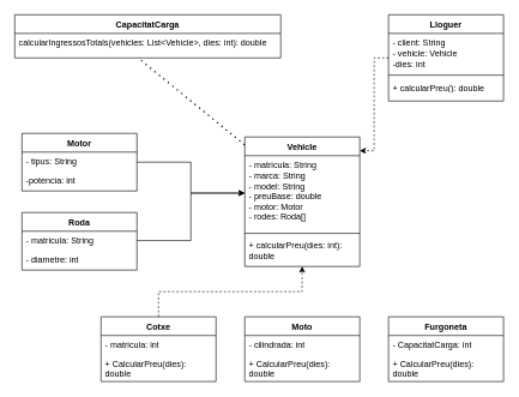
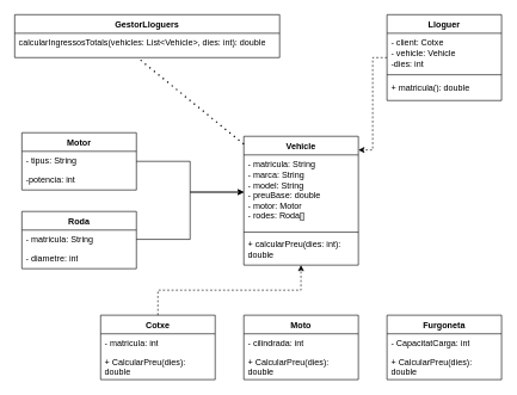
  <mxCell id="0" />
  <mxCell id="1" parent="0" />
  <mxCell id="2" value="Vehicle" style="swimlane;fontStyle=1;align=center;verticalAlign=top;childLayout=stackLayout;horizontal=1;startSize=26;horizontalStack=0;resizeParent=1;resizeParentMax=0;resizeLast=0;collapsible=1;marginBottom=0;whiteSpace=wrap;html=1;" vertex="1" parent="1"><mxGeometry x="340" y="190" width="160" height="180" as="geometry" /></mxCell>
  <mxCell id="3" value="- matricula: String&lt;div&gt;- marca: String&lt;/div&gt;&lt;div&gt;- model: String&lt;/div&gt;&lt;div&gt;- preuBase: double&lt;/div&gt;&lt;div&gt;- motor: Motor&lt;/div&gt;&lt;div&gt;- rodes: Roda[]&lt;/div&gt;" style="text;strokeColor=none;fillColor=none;align=left;verticalAlign=top;spacingLeft=4;spacingRight=4;overflow=hidden;rotatable=0;points=[[0,0.5],[1,0.5]];portConstraint=eastwest;whiteSpace=wrap;html=1;" vertex="1" parent="2"><mxGeometry y="26" width="160" height="104" as="geometry" /></mxCell>
  <mxCell id="4" value="" style="line;strokeWidth=1;fillColor=none;align=left;verticalAlign=middle;spacingTop=-1;spacingLeft=3;spacingRight=3;rotatable=0;labelPosition=right;points=[];portConstraint=eastwest;strokeColor=inherit;" vertex="1" parent="2"><mxGeometry y="130" width="160" height="8" as="geometry" /></mxCell>
  <mxCell id="5" value="+ calcularPreu(dies: int): double" style="text;strokeColor=none;fillColor=none;align=left;verticalAlign=top;spacingLeft=4;spacingRight=4;overflow=hidden;rotatable=0;points=[[0,0.5],[1,0.5]];portConstraint=eastwest;whiteSpace=wrap;html=1;" vertex="1" parent="2"><mxGeometry y="138" width="160" height="42" as="geometry" /></mxCell>
  <mxCell id="6" value="Cotxe" style="swimlane;fontStyle=1;align=center;verticalAlign=top;childLayout=stackLayout;horizontal=1;startSize=26;horizontalStack=0;resizeParent=1;resizeParentMax=0;resizeLast=0;collapsible=1;marginBottom=0;whiteSpace=wrap;html=1;" vertex="1" parent="1"><mxGeometry x="140" y="440" width="160" height="90" as="geometry" /></mxCell>
  <mxCell id="7" value="- matricula: int" style="text;strokeColor=none;fillColor=none;align=left;verticalAlign=top;spacingLeft=4;spacingRight=4;overflow=hidden;rotatable=0;points=[[0,0.5],[1,0.5]];portConstraint=eastwest;whiteSpace=wrap;html=1;" vertex="1" parent="6"><mxGeometry y="26" width="160" height="26" as="geometry" /></mxCell>
  <mxCell id="8" value="+ CalcularPreu(dies): double" style="text;strokeColor=none;fillColor=none;align=left;verticalAlign=top;spacingLeft=4;spacingRight=4;overflow=hidden;rotatable=0;points=[[0,0.5],[1,0.5]];portConstraint=eastwest;whiteSpace=wrap;html=1;" vertex="1" parent="6"><mxGeometry y="52" width="160" height="38" as="geometry" /></mxCell>
  <mxCell id="9" value="Moto" style="swimlane;fontStyle=1;align=center;verticalAlign=top;childLayout=stackLayout;horizontal=1;startSize=26;horizontalStack=0;resizeParent=1;resizeParentMax=0;resizeLast=0;collapsible=1;marginBottom=0;whiteSpace=wrap;html=1;" vertex="1" parent="1"><mxGeometry x="340" y="440" width="160" height="90" as="geometry" /></mxCell>
  <mxCell id="10" value="- cilindrada: int" style="text;strokeColor=none;fillColor=none;align=left;verticalAlign=top;spacingLeft=4;spacingRight=4;overflow=hidden;rotatable=0;points=[[0,0.5],[1,0.5]];portConstraint=eastwest;whiteSpace=wrap;html=1;" vertex="1" parent="9"><mxGeometry y="26" width="160" height="26" as="geometry" /></mxCell>
  <mxCell id="11" value="+ CalcularPreu(dies): double" style="text;strokeColor=none;fillColor=none;align=left;verticalAlign=top;spacingLeft=4;spacingRight=4;overflow=hidden;rotatable=0;points=[[0,0.5],[1,0.5]];portConstraint=eastwest;whiteSpace=wrap;html=1;" vertex="1" parent="9"><mxGeometry y="52" width="160" height="38" as="geometry" /></mxCell>
  <mxCell id="12" value="Furgoneta" style="swimlane;fontStyle=1;align=center;verticalAlign=top;childLayout=stackLayout;horizontal=1;startSize=26;horizontalStack=0;resizeParent=1;resizeParentMax=0;resizeLast=0;collapsible=1;marginBottom=0;whiteSpace=wrap;html=1;" vertex="1" parent="1"><mxGeometry x="540" y="440" width="160" height="90" as="geometry" /></mxCell>
  <mxCell id="13" value="- CapacitatCarga: int" style="text;strokeColor=none;fillColor=none;align=left;verticalAlign=top;spacingLeft=4;spacingRight=4;overflow=hidden;rotatable=0;points=[[0,0.5],[1,0.5]];portConstraint=eastwest;whiteSpace=wrap;html=1;" vertex="1" parent="12"><mxGeometry y="26" width="160" height="26" as="geometry" /></mxCell>
  <mxCell id="14" value="+ CalcularPreu(dies): double" style="text;strokeColor=none;fillColor=none;align=left;verticalAlign=top;spacingLeft=4;spacingRight=4;overflow=hidden;rotatable=0;points=[[0,0.5],[1,0.5]];portConstraint=eastwest;whiteSpace=wrap;html=1;" vertex="1" parent="12"><mxGeometry y="52" width="160" height="38" as="geometry" /></mxCell>
  <mxCell id="15" style="edgeStyle=orthogonalEdgeStyle;rounded=0;orthogonalLoop=1;jettySize=auto;html=1;entryX=0.499;entryY=1;entryDx=0;entryDy=0;entryPerimeter=0;dashed=1;" edge="1" parent="1" source="6" target="5"><mxGeometry relative="1" as="geometry" /></mxCell>
- <mxCell id="16" value="CapacitatCarga" style="swimlane;fontStyle=1;align=center;verticalAlign=top;childLayout=stackLayout;horizontal=1;startSize=26;horizontalStack=0;resizeParent=1;resizeParentMax=0;resizeLast=0;collapsible=1;marginBottom=0;whiteSpace=wrap;html=1;" vertex="1" parent="1"><mxGeometry x="20" y="20" width="370" height="60" as="geometry" /></mxCell>
+ <mxCell id="16" value="GestorLloguers" style="swimlane;fontStyle=1;align=center;verticalAlign=top;childLayout=stackLayout;horizontal=1;startSize=26;horizontalStack=0;resizeParent=1;resizeParentMax=0;resizeLast=0;collapsible=1;marginBottom=0;whiteSpace=wrap;html=1;" vertex="1" parent="1"><mxGeometry x="20" y="20" width="370" height="60" as="geometry" /></mxCell>
  <mxCell id="17" value="calcularIngressosTotals(vehicles: List&amp;lt;Vehicle&amp;gt;, dies: int): double" style="text;strokeColor=none;fillColor=none;align=left;verticalAlign=top;spacingLeft=4;spacingRight=4;overflow=hidden;rotatable=0;points=[[0,0.5],[1,0.5]];portConstraint=eastwest;whiteSpace=wrap;html=1;" vertex="1" parent="16"><mxGeometry y="26" width="370" height="34" as="geometry" /></mxCell>
  <mxCell id="18" value="Lloguer" style="swimlane;fontStyle=1;align=center;verticalAlign=top;childLayout=stackLayout;horizontal=1;startSize=26;horizontalStack=0;resizeParent=1;resizeParentMax=0;resizeLast=0;collapsible=1;marginBottom=0;whiteSpace=wrap;html=1;" vertex="1" parent="1"><mxGeometry x="540" y="20" width="160" height="120" as="geometry" /></mxCell>
- <mxCell id="19" value="- client: String&lt;div&gt;- vehicle: Vehicle&lt;/div&gt;&lt;div&gt;-dies: int&lt;/div&gt;" style="text;strokeColor=none;fillColor=none;align=left;verticalAlign=top;spacingLeft=4;spacingRight=4;overflow=hidden;rotatable=0;points=[[0,0.5],[1,0.5]];portConstraint=eastwest;whiteSpace=wrap;html=1;" vertex="1" parent="18"><mxGeometry y="26" width="160" height="54" as="geometry" /></mxCell>
+ <mxCell id="19" value="- client: Cotxe&lt;div&gt;- vehicle: Vehicle&lt;/div&gt;&lt;div&gt;-dies: int&lt;/div&gt;" style="text;strokeColor=none;fillColor=none;align=left;verticalAlign=top;spacingLeft=4;spacingRight=4;overflow=hidden;rotatable=0;points=[[0,0.5],[1,0.5]];portConstraint=eastwest;whiteSpace=wrap;html=1;" vertex="1" parent="18"><mxGeometry y="26" width="160" height="54" as="geometry" /></mxCell>
  <mxCell id="20" value="" style="line;strokeWidth=1;fillColor=none;align=left;verticalAlign=middle;spacingTop=-1;spacingLeft=3;spacingRight=3;rotatable=0;labelPosition=right;points=[];portConstraint=eastwest;strokeColor=inherit;" vertex="1" parent="18"><mxGeometry y="80" width="160" height="8" as="geometry" /></mxCell>
- <mxCell id="21" value="+ calcularPreu(): double" style="text;strokeColor=none;fillColor=none;align=left;verticalAlign=top;spacingLeft=4;spacingRight=4;overflow=hidden;rotatable=0;points=[[0,0.5],[1,0.5]];portConstraint=eastwest;whiteSpace=wrap;html=1;" vertex="1" parent="18"><mxGeometry y="88" width="160" height="32" as="geometry" /></mxCell>
+ <mxCell id="21" value="+ matricula(): double" style="text;strokeColor=none;fillColor=none;align=left;verticalAlign=top;spacingLeft=4;spacingRight=4;overflow=hidden;rotatable=0;points=[[0,0.5],[1,0.5]];portConstraint=eastwest;whiteSpace=wrap;html=1;" vertex="1" parent="18"><mxGeometry y="88" width="160" height="32" as="geometry" /></mxCell>
  <mxCell id="22" style="edgeStyle=orthogonalEdgeStyle;rounded=0;orthogonalLoop=1;jettySize=auto;html=1;entryX=1;entryY=0.106;entryDx=0;entryDy=0;entryPerimeter=0;dashed=1;" edge="1" parent="1" source="18" target="2"><mxGeometry relative="1" as="geometry" /></mxCell>
  <mxCell id="23" value="" style="endArrow=none;dashed=1;html=1;dashPattern=1 3;strokeWidth=2;rounded=0;entryX=0.47;entryY=1.059;entryDx=0;entryDy=0;entryPerimeter=0;exitX=0;exitY=0.061;exitDx=0;exitDy=0;exitPerimeter=0;" edge="1" parent="1" source="2" target="17"><mxGeometry width="50" height="50" relative="1" as="geometry"><mxPoint x="430" y="240" as="sourcePoint" /><mxPoint x="480" y="190" as="targetPoint" /></mxGeometry></mxCell>
  <mxCell id="24" style="edgeStyle=orthogonalEdgeStyle;rounded=0;orthogonalLoop=1;jettySize=auto;html=1;entryX=0;entryY=0.5;entryDx=0;entryDy=0;" edge="1" parent="1" source="25" target="3"><mxGeometry relative="1" as="geometry" /></mxCell>
  <mxCell id="25" value="Motor" style="swimlane;fontStyle=1;align=center;verticalAlign=top;childLayout=stackLayout;horizontal=1;startSize=26;horizontalStack=0;resizeParent=1;resizeParentMax=0;resizeLast=0;collapsible=1;marginBottom=0;whiteSpace=wrap;html=1;" vertex="1" parent="1"><mxGeometry x="30" y="185" width="160" height="80" as="geometry" /></mxCell>
  <mxCell id="26" value="- tipus: String" style="text;strokeColor=none;fillColor=none;align=left;verticalAlign=top;spacingLeft=4;spacingRight=4;overflow=hidden;rotatable=0;points=[[0,0.5],[1,0.5]];portConstraint=eastwest;whiteSpace=wrap;html=1;" vertex="1" parent="25"><mxGeometry y="26" width="160" height="26" as="geometry" /></mxCell>
  <mxCell id="27" value="-potencia: int" style="text;strokeColor=none;fillColor=none;align=left;verticalAlign=top;spacingLeft=4;spacingRight=4;overflow=hidden;rotatable=0;points=[[0,0.5],[1,0.5]];portConstraint=eastwest;whiteSpace=wrap;html=1;" vertex="1" parent="25"><mxGeometry y="52" width="160" height="28" as="geometry" /></mxCell>
  <mxCell id="28" value="Roda" style="swimlane;fontStyle=1;align=center;verticalAlign=top;childLayout=stackLayout;horizontal=1;startSize=26;horizontalStack=0;resizeParent=1;resizeParentMax=0;resizeLast=0;collapsible=1;marginBottom=0;whiteSpace=wrap;html=1;" vertex="1" parent="1"><mxGeometry x="30" y="295" width="160" height="80" as="geometry" /></mxCell>
  <mxCell id="29" value="- matricula: String" style="text;strokeColor=none;fillColor=none;align=left;verticalAlign=top;spacingLeft=4;spacingRight=4;overflow=hidden;rotatable=0;points=[[0,0.5],[1,0.5]];portConstraint=eastwest;whiteSpace=wrap;html=1;" vertex="1" parent="28"><mxGeometry y="26" width="160" height="26" as="geometry" /></mxCell>
  <mxCell id="30" value="- diametre: int" style="text;strokeColor=none;fillColor=none;align=left;verticalAlign=top;spacingLeft=4;spacingRight=4;overflow=hidden;rotatable=0;points=[[0,0.5],[1,0.5]];portConstraint=eastwest;whiteSpace=wrap;html=1;" vertex="1" parent="28"><mxGeometry y="52" width="160" height="28" as="geometry" /></mxCell>
  <mxCell id="31" style="edgeStyle=orthogonalEdgeStyle;rounded=0;orthogonalLoop=1;jettySize=auto;html=1;entryX=0;entryY=0.5;entryDx=0;entryDy=0;" edge="1" parent="1" source="29" target="3"><mxGeometry relative="1" as="geometry" /></mxCell>
